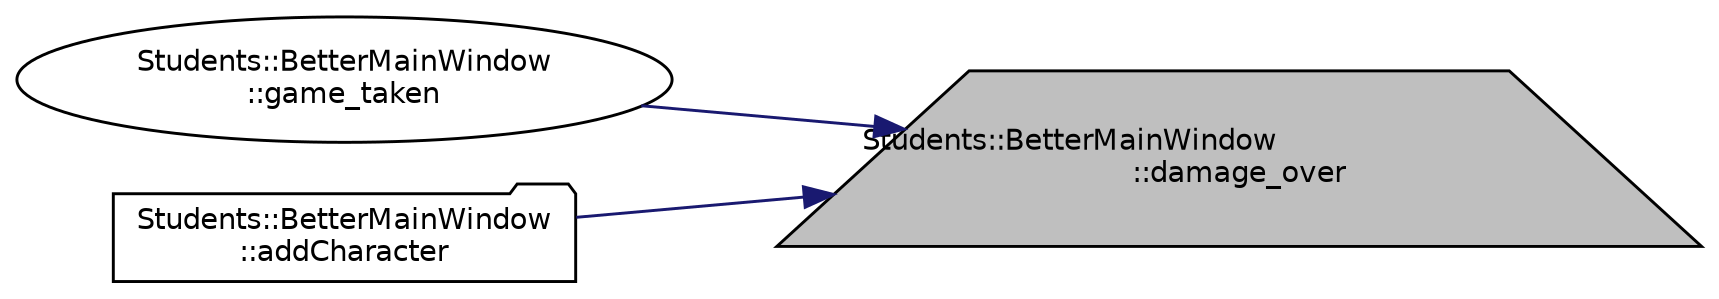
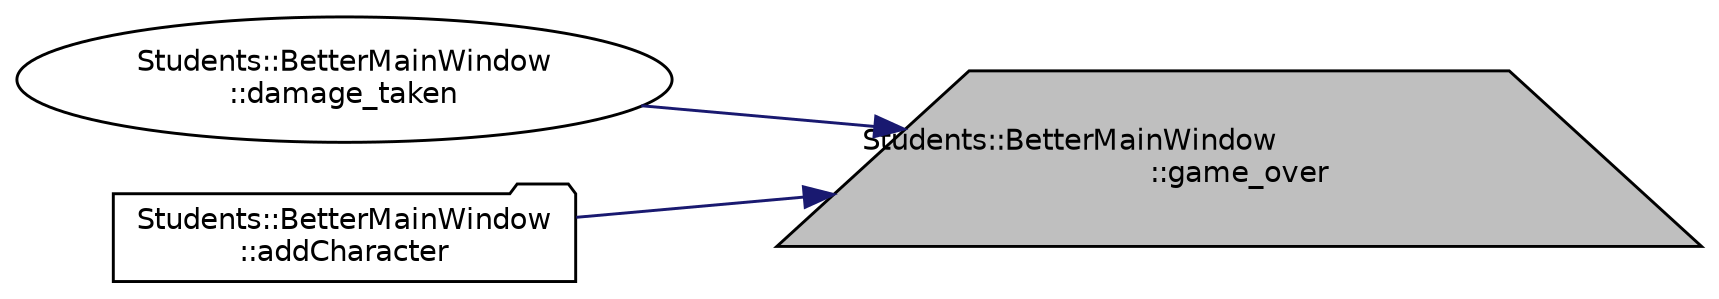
  digraph {
    rankdir=RL
    node [color=black fillcolor=white fontname=Helvetica fontsize=10 style=filled]
    edge [color=midnightblue dir=back fontname=Helvetica fontsize=10 labelfontname=Helvetica labelfontsize=10 style=solid]
-   n1 [fillcolor=grey75 fontcolor=black height=0.2 label="Students::BetterMainWindow\l::damage_over" shape=trapezium width=0.4]
-   n2 [height=0.2 label="Students::BetterMainWindow\l::game_taken" shape=ellipse width=0.4]
+   n1 [fillcolor=grey75 fontcolor=black height=0.2 label="Students::BetterMainWindow\l::game_over" shape=trapezium width=0.4]
+   n2 [height=0.2 label="Students::BetterMainWindow\l::damage_taken" shape=ellipse width=0.4]
    n3 [height=0.2 label="Students::BetterMainWindow\l::addCharacter" shape=folder width=0.4]
    n1 -> n2
    n1 -> n3
  }
